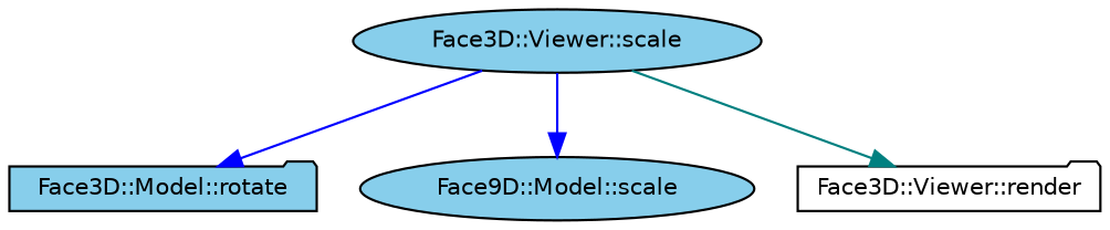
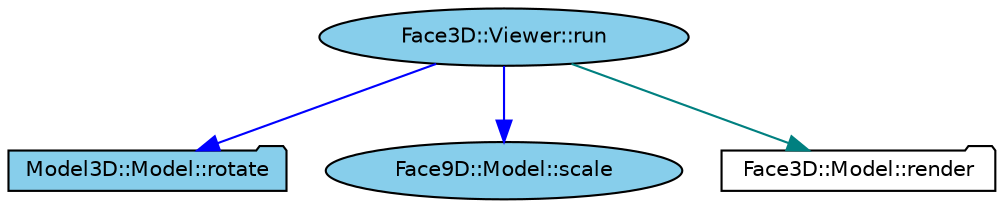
  digraph {
    rankdir=TB
    node [color=black fillcolor=skyblue fontname=Helvetica fontsize=10 shape=ellipse style=filled]
    edge [color=blue fontname=Helvetica fontsize=10 labelfontname=Helvetica labelfontsize=10 style=solid]
-   n1 [fontcolor=black height=0.2 label="Face3D::Viewer::scale" width=0.4]
-   n2 [height=0.2 label="Face3D::Model::rotate" shape=folder width=0.4]
+   n1 [fontcolor=black height=0.2 label="Face3D::Viewer::run" width=0.4]
+   n2 [height=0.2 label="Model3D::Model::rotate" shape=folder width=0.4]
    n3 [height=0.2 label="Face9D::Model::scale" width=0.4]
-   n4 [fillcolor=white height=0.2 label="Face3D::Viewer::render" shape=folder width=0.4]
+   n4 [fillcolor=white height=0.2 label="Face3D::Model::render" shape=folder width=0.4]
    n1 -> n2
    n1 -> n3
    n1 -> n4 [color=teal]
  }
